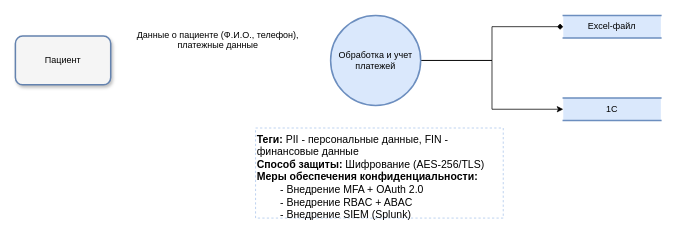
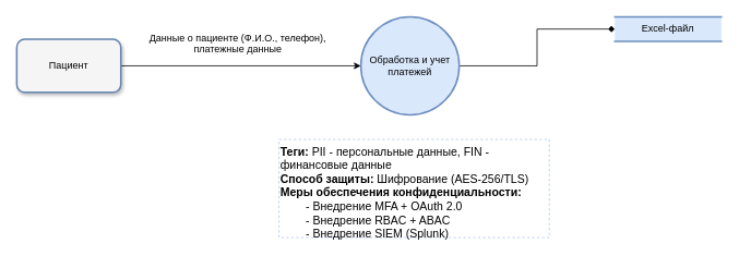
  <mxCell id="0" />
  <mxCell id="1" parent="0" />
+ <mxCell id="2" style="edgeStyle=orthogonalEdgeStyle;rounded=0;orthogonalLoop=1;jettySize=auto;html=1;exitX=1;exitY=0.5;exitDx=0;exitDy=0;" parent="1" source="3" target="6" edge="1"><mxGeometry relative="1" as="geometry" /></mxCell>
  <mxCell id="3" value="Пациент" style="html=1;dashed=0;whiteSpace=wrap;rounded=1;fillColor=#f5f5f5;strokeColor=light-dark(#6483af, #334a6c);strokeWidth=2;shadow=1;" parent="1" vertex="1"><mxGeometry x="20" y="47.5" width="127" height="65" as="geometry" /></mxCell>
  <mxCell id="4" style="edgeStyle=orthogonalEdgeStyle;rounded=0;orthogonalLoop=1;jettySize=auto;html=1;exitX=1;exitY=0.5;exitDx=0;exitDy=0;endArrow=diamond;" parent="1" source="6" target="7" edge="1"><mxGeometry relative="1" as="geometry" /></mxCell>
- <mxCell id="5" style="edgeStyle=orthogonalEdgeStyle;rounded=0;orthogonalLoop=1;jettySize=auto;html=1;exitX=1;exitY=0.5;exitDx=0;exitDy=0;" parent="1" source="6" target="9" edge="1"><mxGeometry relative="1" as="geometry" /></mxCell>
  <mxCell id="6" value="Обработка и учет платежей" style="shape=ellipse;html=1;dashed=0;whiteSpace=wrap;aspect=fixed;perimeter=ellipsePerimeter;fillColor=#dae8fc;strokeColor=#6c8ebf;strokeWidth=2;" parent="1" vertex="1"><mxGeometry x="440" y="20" width="120" height="120" as="geometry" /></mxCell>
  <mxCell id="7" value="Excel-файл" style="html=1;dashed=0;whiteSpace=wrap;shape=partialRectangle;right=0;left=0;fillColor=#dae8fc;strokeColor=#6c8ebf;strokeWidth=2;" parent="1" vertex="1"><mxGeometry x="750" y="20" width="130" height="30" as="geometry" /></mxCell>
  <mxCell id="8" value="Данные о пациенте (Ф.И.О., телефон),&lt;div&gt;платежные данные&lt;br&gt;&lt;div&gt;&lt;br&gt;&lt;/div&gt;&lt;/div&gt;" style="text;html=1;align=center;verticalAlign=middle;whiteSpace=wrap;rounded=0;" parent="1" vertex="1"><mxGeometry x="160" y="40" width="260" height="40" as="geometry" /></mxCell>
- <mxCell id="9" value="1С" style="html=1;dashed=0;whiteSpace=wrap;shape=partialRectangle;right=0;left=0;fillColor=#dae8fc;strokeColor=#6c8ebf;strokeWidth=2;" parent="1" vertex="1"><mxGeometry x="750" y="130" width="130" height="30" as="geometry" /></mxCell>
  <mxCell id="10" value="&lt;div&gt;&lt;b&gt;Теги:&lt;/b&gt; PII - персональные данные, FIN - финансовые данные&lt;/div&gt;&lt;div&gt;&lt;b&gt;Способ защиты:&lt;/b&gt; Шифрование (AES-256/TLS)&lt;/div&gt;&lt;div&gt;&lt;b&gt;Меры обеспечения конфиденциальности:&lt;/b&gt;&lt;/div&gt;&lt;div&gt;&lt;span style=&quot;font-weight: bold; white-space: pre;&quot;&gt;&#09;&lt;/span&gt;- Внедрение MFA + OAuth 2.0&lt;br&gt;&lt;/div&gt;&lt;div&gt;&lt;span style=&quot;white-space: pre;&quot;&gt;&#09;&lt;/span&gt;-&amp;nbsp;&lt;span style=&quot;background-color: transparent; color: light-dark(rgb(0, 0, 0), rgb(255, 255, 255));&quot;&gt;Внедрение&lt;/span&gt;&lt;span style=&quot;background-color: transparent; color: light-dark(rgb(0, 0, 0), rgb(255, 255, 255));&quot;&gt;&amp;nbsp;&lt;/span&gt;&lt;span style=&quot;background-color: transparent; color: light-dark(rgb(0, 0, 0), rgb(255, 255, 255));&quot;&gt;RBAC + ABAC&lt;/span&gt;&lt;/div&gt;&lt;div&gt;&lt;span style=&quot;white-space: pre;&quot;&gt;&#09;&lt;/span&gt;- Внедрение SIEM (Splunk)&lt;br&gt;&lt;/div&gt;&lt;div&gt;&lt;br&gt;&lt;/div&gt;" style="text;html=1;align=left;verticalAlign=top;whiteSpace=wrap;rounded=0;textShadow=0;labelBorderColor=none;labelBackgroundColor=none;fontSize=14;dashed=1;strokeColor=#A9C4EB;" vertex="1" parent="1"><mxGeometry x="340" y="170" width="330" height="120" as="geometry" /></mxCell>
